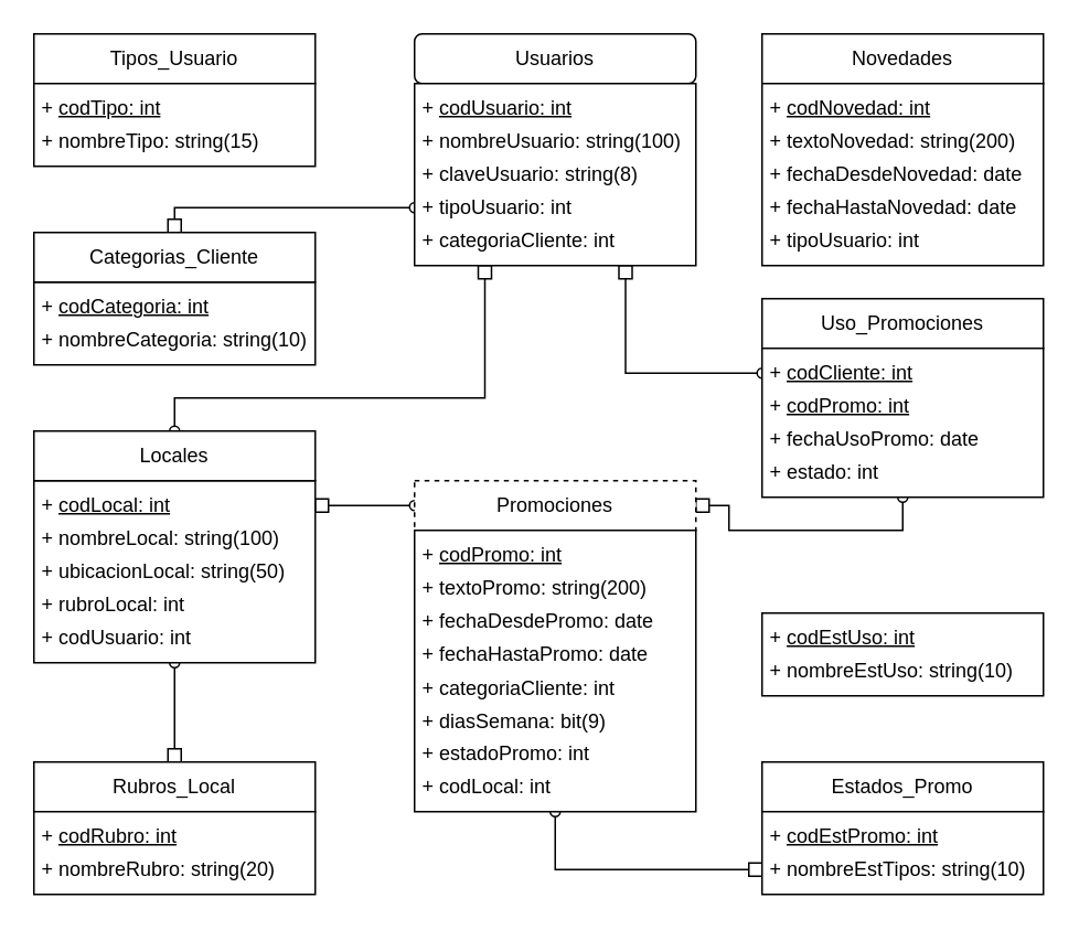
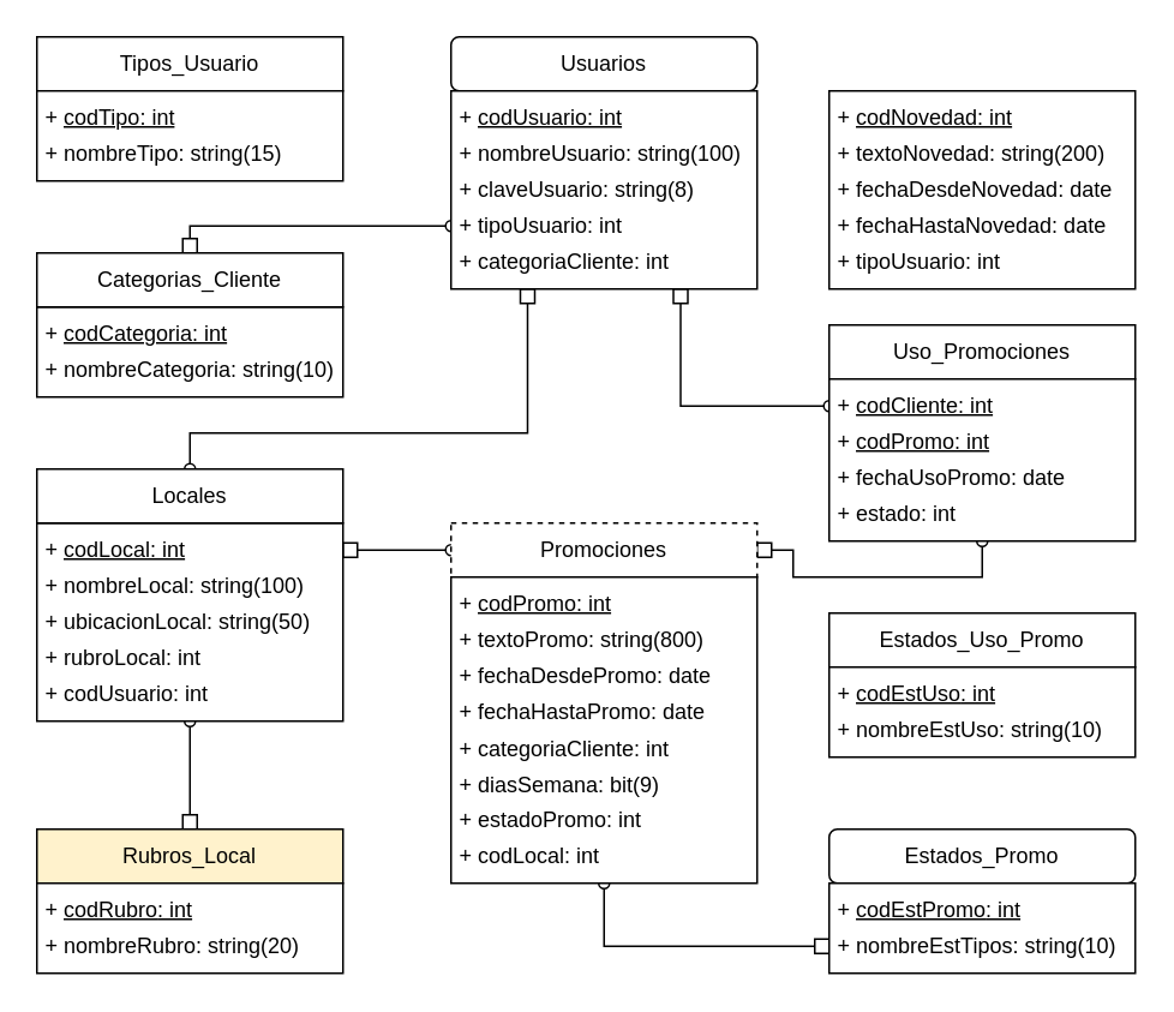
  <mxCell id="0" />
  <mxCell id="1" parent="0" />
  <mxCell id="2" style="edgeStyle=orthogonalEdgeStyle;rounded=0;orthogonalLoop=1;jettySize=auto;html=1;exitX=0.5;exitY=1;exitDx=0;exitDy=0;entryX=0;entryY=0.5;entryDx=0;entryDy=0;endArrow=box;endFill=0;startArrow=oval;startFill=0;" edge="1" parent="1" source="54" target="59"><mxGeometry relative="1" as="geometry" /></mxCell>
  <mxCell id="3" style="edgeStyle=orthogonalEdgeStyle;rounded=0;orthogonalLoop=1;jettySize=auto;html=1;exitX=0.5;exitY=0;exitDx=0;exitDy=0;entryX=0.25;entryY=1;entryDx=0;entryDy=0;endArrow=box;endFill=0;startArrow=oval;startFill=0;" edge="1" parent="1" source="70" target="16"><mxGeometry relative="1" as="geometry"><Array as="points"><mxPoint x="105" y="240" /><mxPoint x="293" y="240" /></Array></mxGeometry></mxCell>
  <mxCell id="4" style="edgeStyle=orthogonalEdgeStyle;rounded=0;orthogonalLoop=1;jettySize=auto;html=1;exitX=0;exitY=0.5;exitDx=0;exitDy=0;entryX=0.75;entryY=1;entryDx=0;entryDy=0;endArrow=box;endFill=0;startArrow=oval;startFill=0;" edge="1" parent="1" source="40" target="16"><mxGeometry relative="1" as="geometry" /></mxCell>
  <mxCell id="5" style="edgeStyle=orthogonalEdgeStyle;rounded=0;orthogonalLoop=1;jettySize=auto;html=1;exitX=0;exitY=0.5;exitDx=0;exitDy=0;entryX=1;entryY=0.5;entryDx=0;entryDy=0;endArrow=box;endFill=0;startArrow=oval;startFill=0;" edge="1" parent="1" source="44" target="27"><mxGeometry relative="1" as="geometry" /></mxCell>
  <mxCell id="6" style="edgeStyle=orthogonalEdgeStyle;rounded=0;orthogonalLoop=1;jettySize=auto;html=1;exitX=0;exitY=0.5;exitDx=0;exitDy=0;endArrow=box;endFill=0;entryX=0.5;entryY=0;entryDx=0;entryDy=0;startArrow=oval;startFill=0;" edge="1" parent="1" source="15" target="69"><mxGeometry relative="1" as="geometry"><mxPoint x="230" y="140" as="targetPoint" /><Array as="points"><mxPoint x="105" y="125" /></Array></mxGeometry></mxCell>
  <mxCell id="7" style="edgeStyle=orthogonalEdgeStyle;rounded=0;orthogonalLoop=1;jettySize=auto;html=1;exitX=0.5;exitY=1;exitDx=0;exitDy=0;entryX=0.5;entryY=0;entryDx=0;entryDy=0;endArrow=box;endFill=0;startArrow=oval;startFill=0;" edge="1" parent="1" source="30" target="32"><mxGeometry relative="1" as="geometry" /></mxCell>
  <mxCell id="8" style="edgeStyle=orthogonalEdgeStyle;rounded=0;orthogonalLoop=1;jettySize=auto;html=1;exitX=0.5;exitY=1;exitDx=0;exitDy=0;endArrow=box;endFill=0;startArrow=oval;startFill=0;" edge="1" parent="1" source="41" target="44"><mxGeometry relative="1" as="geometry" /></mxCell>
  <mxCell id="9" value="Usuarios" style="whiteSpace=wrap;html=1;rounded=1;" parent="1" vertex="1"><mxGeometry x="250" y="20" width="170" height="30" as="geometry" /></mxCell>
  <mxCell id="10" value="" style="group" vertex="1" connectable="0" parent="1"><mxGeometry x="250" y="50" width="170" height="110" as="geometry" /></mxCell>
  <mxCell id="11" value="" style="rounded=0;whiteSpace=wrap;html=1;" vertex="1" parent="10"><mxGeometry width="170" height="110" as="geometry" /></mxCell>
  <mxCell id="12" value="+ &lt;u&gt;codUsuario: int&lt;/u&gt;" style="text;html=1;align=left;verticalAlign=middle;whiteSpace=wrap;rounded=0;spacing=5;" vertex="1" parent="10"><mxGeometry width="170" height="30" as="geometry" /></mxCell>
  <mxCell id="13" value="+ nombreUsuario: string(100)" style="text;html=1;align=left;verticalAlign=middle;whiteSpace=wrap;rounded=0;spacing=5;" vertex="1" parent="10"><mxGeometry y="20" width="170" height="30" as="geometry" /></mxCell>
  <mxCell id="14" value="+ claveUsuario: string(8)" style="text;html=1;align=left;verticalAlign=middle;whiteSpace=wrap;rounded=0;spacing=5;" vertex="1" parent="10"><mxGeometry y="40" width="170" height="30" as="geometry" /></mxCell>
  <mxCell id="15" value="+ tipoUsuario: int" style="text;html=1;align=left;verticalAlign=middle;whiteSpace=wrap;rounded=0;spacing=5;" vertex="1" parent="10"><mxGeometry y="60" width="170" height="30" as="geometry" /></mxCell>
  <mxCell id="16" value="+ categoriaCliente: int" style="text;html=1;align=left;verticalAlign=middle;whiteSpace=wrap;rounded=0;spacing=5;" vertex="1" parent="10"><mxGeometry y="80" width="170" height="30" as="geometry" /></mxCell>
- <mxCell id="17" value="Novedades" style="rounded=0;whiteSpace=wrap;html=1;" vertex="1" parent="1"><mxGeometry x="460" y="20" width="170" height="30" as="geometry" /></mxCell>
  <mxCell id="18" value="" style="group" vertex="1" connectable="0" parent="1"><mxGeometry x="460" y="50" width="170" height="110" as="geometry" /></mxCell>
  <mxCell id="19" value="" style="rounded=0;whiteSpace=wrap;html=1;" vertex="1" parent="18"><mxGeometry width="170" height="110" as="geometry" /></mxCell>
  <mxCell id="20" value="+ &lt;u&gt;codNovedad: int&lt;/u&gt;" style="text;html=1;align=left;verticalAlign=middle;whiteSpace=wrap;rounded=0;spacing=5;" vertex="1" parent="18"><mxGeometry width="170" height="30" as="geometry" /></mxCell>
  <mxCell id="21" value="+ textoNovedad: string(200)" style="text;html=1;align=left;verticalAlign=middle;whiteSpace=wrap;rounded=0;spacing=5;" vertex="1" parent="18"><mxGeometry y="20" width="170" height="30" as="geometry" /></mxCell>
  <mxCell id="22" value="+ fechaDesdeNovedad: date" style="text;html=1;align=left;verticalAlign=middle;whiteSpace=wrap;rounded=0;spacing=5;" vertex="1" parent="18"><mxGeometry y="40" width="170" height="30" as="geometry" /></mxCell>
  <mxCell id="23" value="+ fechaHastaNovedad: date" style="text;html=1;align=left;verticalAlign=middle;whiteSpace=wrap;rounded=0;spacing=5;" vertex="1" parent="18"><mxGeometry y="60" width="170" height="30" as="geometry" /></mxCell>
  <mxCell id="24" value="+ tipoUsuario: int" style="text;html=1;align=left;verticalAlign=middle;whiteSpace=wrap;rounded=0;spacing=5;" vertex="1" parent="18"><mxGeometry y="80" width="170" height="30" as="geometry" /></mxCell>
  <mxCell id="25" value="" style="group" vertex="1" connectable="0" parent="1"><mxGeometry x="20" y="290" width="170" height="110" as="geometry" /></mxCell>
  <mxCell id="26" value="" style="rounded=0;whiteSpace=wrap;html=1;" vertex="1" parent="25"><mxGeometry width="170" height="110" as="geometry" /></mxCell>
  <mxCell id="27" value="+ &lt;u&gt;codLocal: int&lt;/u&gt;" style="text;html=1;align=left;verticalAlign=middle;whiteSpace=wrap;rounded=0;spacing=5;" vertex="1" parent="25"><mxGeometry width="170" height="30" as="geometry" /></mxCell>
  <mxCell id="28" value="+ nombreLocal: string(100)" style="text;html=1;align=left;verticalAlign=middle;whiteSpace=wrap;rounded=0;spacing=5;" vertex="1" parent="25"><mxGeometry y="20" width="170" height="30" as="geometry" /></mxCell>
  <mxCell id="29" value="+ ubicacionLocal: string(50)" style="text;html=1;align=left;verticalAlign=middle;whiteSpace=wrap;rounded=0;spacing=5;" vertex="1" parent="25"><mxGeometry y="40" width="170" height="30" as="geometry" /></mxCell>
  <mxCell id="30" value="+ codUsuario: int" style="text;html=1;align=left;verticalAlign=middle;whiteSpace=wrap;rounded=0;spacing=5;" vertex="1" parent="25"><mxGeometry y="80" width="170" height="30" as="geometry" /></mxCell>
  <mxCell id="31" value="+ rubroLocal: int" style="text;html=1;align=left;verticalAlign=middle;whiteSpace=wrap;rounded=0;spacing=5;" vertex="1" parent="25"><mxGeometry y="60" width="170" height="30" as="geometry" /></mxCell>
- <mxCell id="32" value="Rubros_Local" style="rounded=0;whiteSpace=wrap;html=1;" vertex="1" parent="1"><mxGeometry x="20" y="460" width="170" height="30" as="geometry" /></mxCell>
+ <mxCell id="32" value="Rubros_Local" style="rounded=0;whiteSpace=wrap;html=1;fillColor=#fff2cc;" vertex="1" parent="1"><mxGeometry x="20" y="460" width="170" height="30" as="geometry" /></mxCell>
  <mxCell id="33" value="" style="group" vertex="1" connectable="0" parent="1"><mxGeometry x="20" y="490" width="170" height="50" as="geometry" /></mxCell>
  <mxCell id="34" value="" style="rounded=0;whiteSpace=wrap;html=1;" vertex="1" parent="33"><mxGeometry width="170" height="50" as="geometry" /></mxCell>
  <mxCell id="35" value="+ &lt;u&gt;cod&lt;span style=&quot;text-align: center;&quot;&gt;Rubro&lt;/span&gt;: int&lt;/u&gt;" style="text;html=1;align=left;verticalAlign=middle;whiteSpace=wrap;rounded=0;spacing=5;" vertex="1" parent="33"><mxGeometry width="170" height="30" as="geometry" /></mxCell>
  <mxCell id="36" value="+ nombre&lt;span style=&quot;text-align: center;&quot;&gt;Rubro&lt;/span&gt;: string(20)" style="text;html=1;align=left;verticalAlign=middle;whiteSpace=wrap;rounded=0;spacing=5;" vertex="1" parent="33"><mxGeometry y="20" width="170" height="30" as="geometry" /></mxCell>
  <mxCell id="37" value="Uso_Promociones" style="rounded=0;whiteSpace=wrap;html=1;" vertex="1" parent="1"><mxGeometry x="460" y="180" width="170" height="30" as="geometry" /></mxCell>
  <mxCell id="38" value="" style="group" vertex="1" connectable="0" parent="1"><mxGeometry x="460" y="210" width="170" height="90" as="geometry" /></mxCell>
  <mxCell id="39" value="" style="rounded=0;whiteSpace=wrap;html=1;" vertex="1" parent="38"><mxGeometry width="170" height="90" as="geometry" /></mxCell>
  <mxCell id="40" value="+ &lt;u&gt;codCliente: int&lt;/u&gt;" style="text;html=1;align=left;verticalAlign=middle;whiteSpace=wrap;rounded=0;spacing=5;" vertex="1" parent="38"><mxGeometry width="170" height="30" as="geometry" /></mxCell>
  <mxCell id="41" value="+ estado: int" style="text;html=1;align=left;verticalAlign=middle;whiteSpace=wrap;rounded=0;spacing=5;" vertex="1" parent="38"><mxGeometry y="60" width="170" height="30" as="geometry" /></mxCell>
  <mxCell id="42" value="+ &lt;u&gt;codPromo: int&lt;/u&gt;" style="text;html=1;align=left;verticalAlign=middle;whiteSpace=wrap;rounded=0;spacing=5;" vertex="1" parent="38"><mxGeometry y="20" width="170" height="30" as="geometry" /></mxCell>
  <mxCell id="43" value="+ fechaUsoPromo: date" style="text;html=1;align=left;verticalAlign=middle;whiteSpace=wrap;rounded=0;spacing=5;" vertex="1" parent="38"><mxGeometry y="40" width="170" height="30" as="geometry" /></mxCell>
  <mxCell id="44" value="&lt;span style=&quot;text-align: left;&quot;&gt;Promociones&lt;/span&gt;" style="rounded=0;whiteSpace=wrap;html=1;dashed=1;" vertex="1" parent="1"><mxGeometry x="250" y="290" width="170" height="30" as="geometry" /></mxCell>
  <mxCell id="45" value="" style="group" vertex="1" connectable="0" parent="1"><mxGeometry x="250" y="320" width="170" height="170" as="geometry" /></mxCell>
  <mxCell id="46" value="" style="rounded=0;whiteSpace=wrap;html=1;" vertex="1" parent="45"><mxGeometry width="170" height="170" as="geometry" /></mxCell>
  <mxCell id="47" value="+ &lt;u&gt;codPromo: int&lt;/u&gt;" style="text;html=1;align=left;verticalAlign=middle;whiteSpace=wrap;rounded=0;spacing=5;" vertex="1" parent="45"><mxGeometry width="170" height="30" as="geometry" /></mxCell>
- <mxCell id="48" value="+ textoPromo: string(200)" style="text;html=1;align=left;verticalAlign=middle;whiteSpace=wrap;rounded=0;spacing=5;" vertex="1" parent="45"><mxGeometry y="20" width="170" height="30" as="geometry" /></mxCell>
+ <mxCell id="48" value="+ textoPromo: string(800)" style="text;html=1;align=left;verticalAlign=middle;whiteSpace=wrap;rounded=0;spacing=5;" vertex="1" parent="45"><mxGeometry y="20" width="170" height="30" as="geometry" /></mxCell>
  <mxCell id="49" value="+ fechaDesdePromo: date" style="text;html=1;align=left;verticalAlign=middle;whiteSpace=wrap;rounded=0;spacing=5;" vertex="1" parent="45"><mxGeometry y="40" width="170" height="30" as="geometry" /></mxCell>
  <mxCell id="50" value="+ fechaHastaPromo: date" style="text;html=1;align=left;verticalAlign=middle;whiteSpace=wrap;rounded=0;spacing=5;" vertex="1" parent="45"><mxGeometry y="60" width="170" height="30" as="geometry" /></mxCell>
  <mxCell id="51" value="+ categoriaCliente: int" style="text;html=1;align=left;verticalAlign=middle;whiteSpace=wrap;rounded=0;spacing=5;" vertex="1" parent="45"><mxGeometry y="81" width="170" height="30" as="geometry" /></mxCell>
  <mxCell id="52" value="+ diasSemana: bit(9)" style="text;html=1;align=left;verticalAlign=middle;whiteSpace=wrap;rounded=0;spacing=5;" vertex="1" parent="45"><mxGeometry y="101" width="170" height="30" as="geometry" /></mxCell>
  <mxCell id="53" value="+ estado&lt;span style=&quot;text-align: center;&quot;&gt;Promo&lt;/span&gt;: int" style="text;html=1;align=left;verticalAlign=middle;whiteSpace=wrap;rounded=0;spacing=5;" vertex="1" parent="45"><mxGeometry y="120" width="170" height="30" as="geometry" /></mxCell>
  <mxCell id="54" value="+ codLocal: int" style="text;html=1;align=left;verticalAlign=middle;whiteSpace=wrap;rounded=0;spacing=5;" vertex="1" parent="45"><mxGeometry y="140" width="170" height="30" as="geometry" /></mxCell>
- <mxCell id="55" value="Estados_Promo" style="rounded=0;whiteSpace=wrap;html=1;" vertex="1" parent="1"><mxGeometry x="460" y="460" width="170" height="30" as="geometry" /></mxCell>
+ <mxCell id="55" value="Estados_Promo" style="whiteSpace=wrap;html=1;rounded=1;" vertex="1" parent="1"><mxGeometry x="460" y="460" width="170" height="30" as="geometry" /></mxCell>
  <mxCell id="56" value="" style="group" vertex="1" connectable="0" parent="1"><mxGeometry x="460" y="490" width="170" height="50" as="geometry" /></mxCell>
  <mxCell id="57" value="" style="rounded=0;whiteSpace=wrap;html=1;" vertex="1" parent="56"><mxGeometry width="170" height="50" as="geometry" /></mxCell>
  <mxCell id="58" value="+ &lt;u&gt;cod&lt;span style=&quot;text-align: center;&quot;&gt;EstPromo&lt;/span&gt;: int&lt;/u&gt;" style="text;html=1;align=left;verticalAlign=middle;whiteSpace=wrap;rounded=0;spacing=5;" vertex="1" parent="56"><mxGeometry width="170" height="30" as="geometry" /></mxCell>
  <mxCell id="59" value="+ nombreEst&lt;span style=&quot;text-align: center;&quot;&gt;Tipos&lt;/span&gt;: string(10)" style="text;html=1;align=left;verticalAlign=middle;whiteSpace=wrap;rounded=0;spacing=5;" vertex="1" parent="56"><mxGeometry y="20" width="170" height="30" as="geometry" /></mxCell>
  <mxCell id="60" value="Tipos_Usuario" style="rounded=0;whiteSpace=wrap;html=1;" vertex="1" parent="1"><mxGeometry x="20" y="20" width="170" height="30" as="geometry" /></mxCell>
  <mxCell id="61" value="" style="group" vertex="1" connectable="0" parent="1"><mxGeometry x="20" y="50" width="170" height="50" as="geometry" /></mxCell>
  <mxCell id="62" value="" style="rounded=0;whiteSpace=wrap;html=1;" vertex="1" parent="61"><mxGeometry width="170" height="50" as="geometry" /></mxCell>
  <mxCell id="63" value="+ &lt;u&gt;codTipo: int&lt;/u&gt;" style="text;html=1;align=left;verticalAlign=middle;whiteSpace=wrap;rounded=0;spacing=5;" vertex="1" parent="61"><mxGeometry width="170" height="30" as="geometry" /></mxCell>
  <mxCell id="64" value="+ nombreTipo: string(15)" style="text;html=1;align=left;verticalAlign=middle;whiteSpace=wrap;rounded=0;spacing=5;" vertex="1" parent="61"><mxGeometry y="20" width="170" height="30" as="geometry" /></mxCell>
  <mxCell id="65" value="" style="group" vertex="1" connectable="0" parent="1"><mxGeometry x="20" y="170" width="170" height="50" as="geometry" /></mxCell>
  <mxCell id="66" value="" style="rounded=0;whiteSpace=wrap;html=1;" vertex="1" parent="65"><mxGeometry width="170" height="50" as="geometry" /></mxCell>
  <mxCell id="67" value="+ &lt;u&gt;codCategoria: int&lt;/u&gt;" style="text;html=1;align=left;verticalAlign=middle;whiteSpace=wrap;rounded=0;spacing=5;" vertex="1" parent="65"><mxGeometry width="170" height="30" as="geometry" /></mxCell>
  <mxCell id="68" value="+ nombreCategoria: string(10)" style="text;html=1;align=left;verticalAlign=middle;whiteSpace=wrap;rounded=0;spacing=5;" vertex="1" parent="65"><mxGeometry y="20" width="170" height="30" as="geometry" /></mxCell>
  <mxCell id="69" value="Categorias_Cliente" style="rounded=0;whiteSpace=wrap;html=1;" vertex="1" parent="1"><mxGeometry x="20" y="140" width="170" height="30" as="geometry" /></mxCell>
  <mxCell id="70" value="Locales" style="rounded=0;whiteSpace=wrap;html=1;" vertex="1" parent="1"><mxGeometry x="20" y="260" width="170" height="30" as="geometry" /></mxCell>
+ <mxCell id="71" value="Estados_Uso_Promo" style="rounded=0;whiteSpace=wrap;html=1;" vertex="1" parent="1"><mxGeometry x="460" y="340" width="170" height="30" as="geometry" /></mxCell>
  <mxCell id="72" value="" style="group" vertex="1" connectable="0" parent="1"><mxGeometry x="460" y="370" width="170" height="50" as="geometry" /></mxCell>
  <mxCell id="73" value="" style="rounded=0;whiteSpace=wrap;html=1;" vertex="1" parent="72"><mxGeometry width="170" height="50" as="geometry" /></mxCell>
  <mxCell id="74" value="+ &lt;u&gt;cod&lt;span style=&quot;text-align: center;&quot;&gt;EstUso&lt;/span&gt;: int&lt;/u&gt;" style="text;html=1;align=left;verticalAlign=middle;whiteSpace=wrap;rounded=0;spacing=5;" vertex="1" parent="72"><mxGeometry width="170" height="30" as="geometry" /></mxCell>
  <mxCell id="75" value="+ nombre&lt;span style=&quot;text-align: center;&quot;&gt;EstUso&lt;/span&gt;: string(10)" style="text;html=1;align=left;verticalAlign=middle;whiteSpace=wrap;rounded=0;spacing=5;" vertex="1" parent="72"><mxGeometry y="20" width="170" height="30" as="geometry" /></mxCell>
